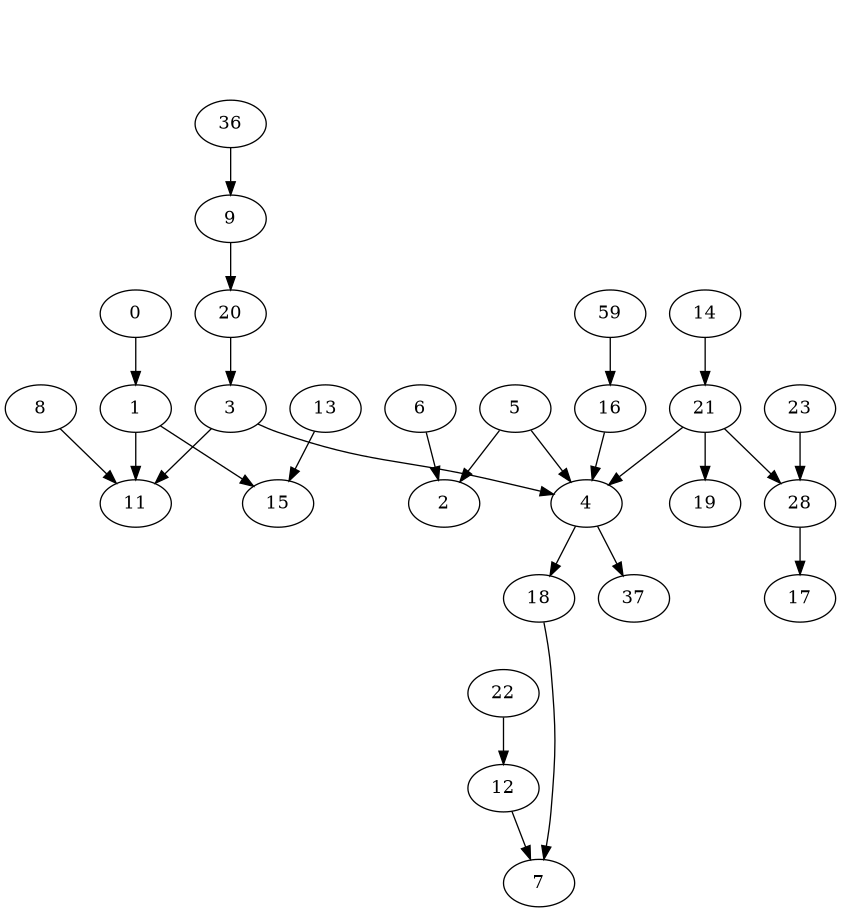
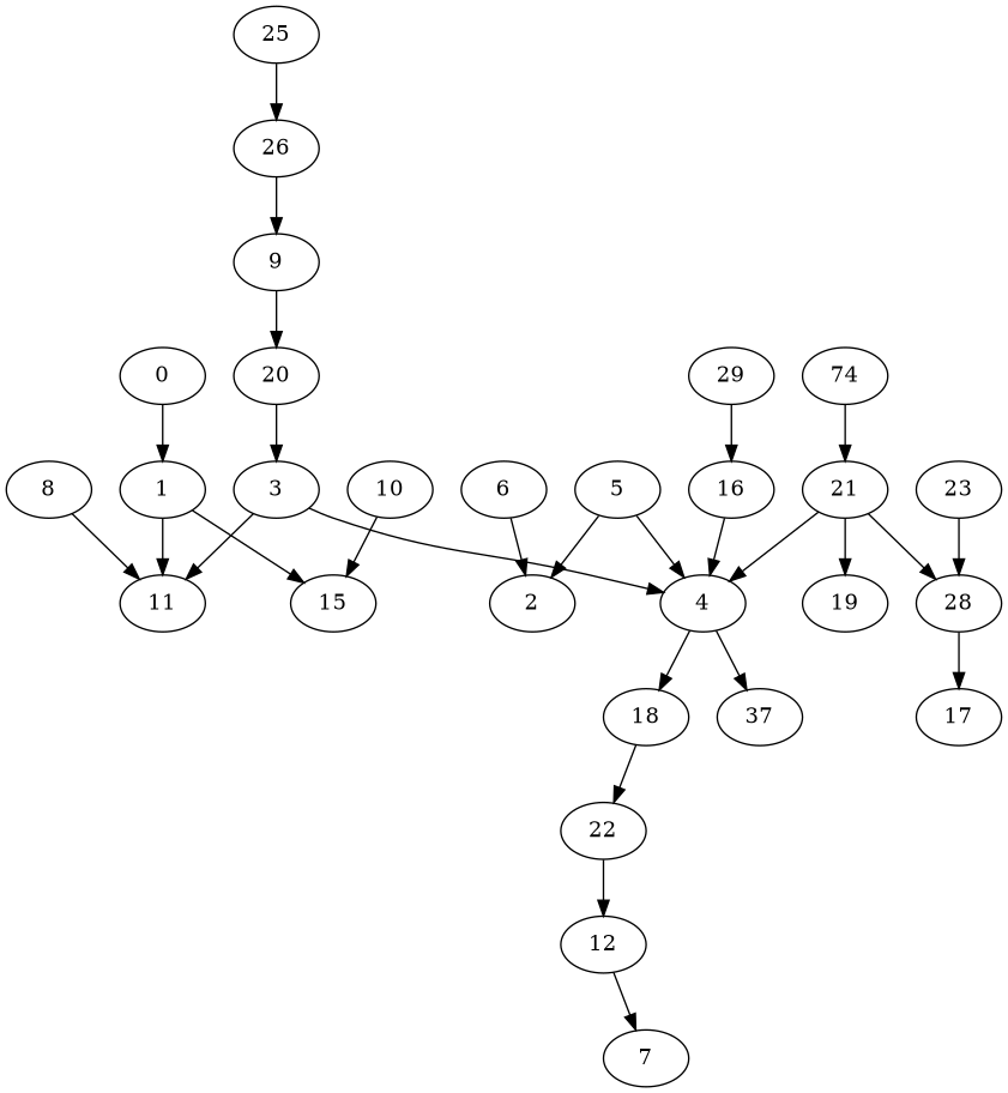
  digraph {
    0
    1
    11
    15
    n5 [label=37]
    4
    18
    22
    5
    2
    8
    9
    20
    3
-   14
+   14 [label=74]
    21
    28
    19
    17
    23
    12
    6
    7
-   26 [label=36]
-   13
+   26
+   13 [label=10]
+   25
    16
-   29 [label=59]
+   29
    0 -> 1
    1 -> 11
    1 -> 15
    4 -> n5
    4 -> 18
-   18 -> 7
+   18 -> 22
    22 -> 12
    5 -> 4
    5 -> 2
    8 -> 11
    9 -> 20
    20 -> 3
    3 -> 11
    3 -> 4
    14 -> 21
    21 -> 4
    21 -> 28
    21 -> 19
    28 -> 17
    23 -> 28
    12 -> 7
    6 -> 2
    26 -> 9
    13 -> 15
+   25 -> 26
    16 -> 4
    29 -> 16
  }
